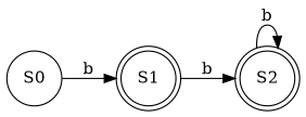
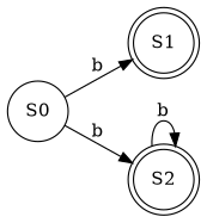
  digraph {
    forcelabels=true
    rankdir=LR
    node [shape=doublecircle]
    n1 [label=S0 shape=circle]
    n2 [label=S1]
    n3 [label=S2]
    n1 -> n2 [label=b]
-   n2 -> n3 [label=b]
+   n1 -> n3 [label=b]
    n3 -> n3 [label=b]
  }
